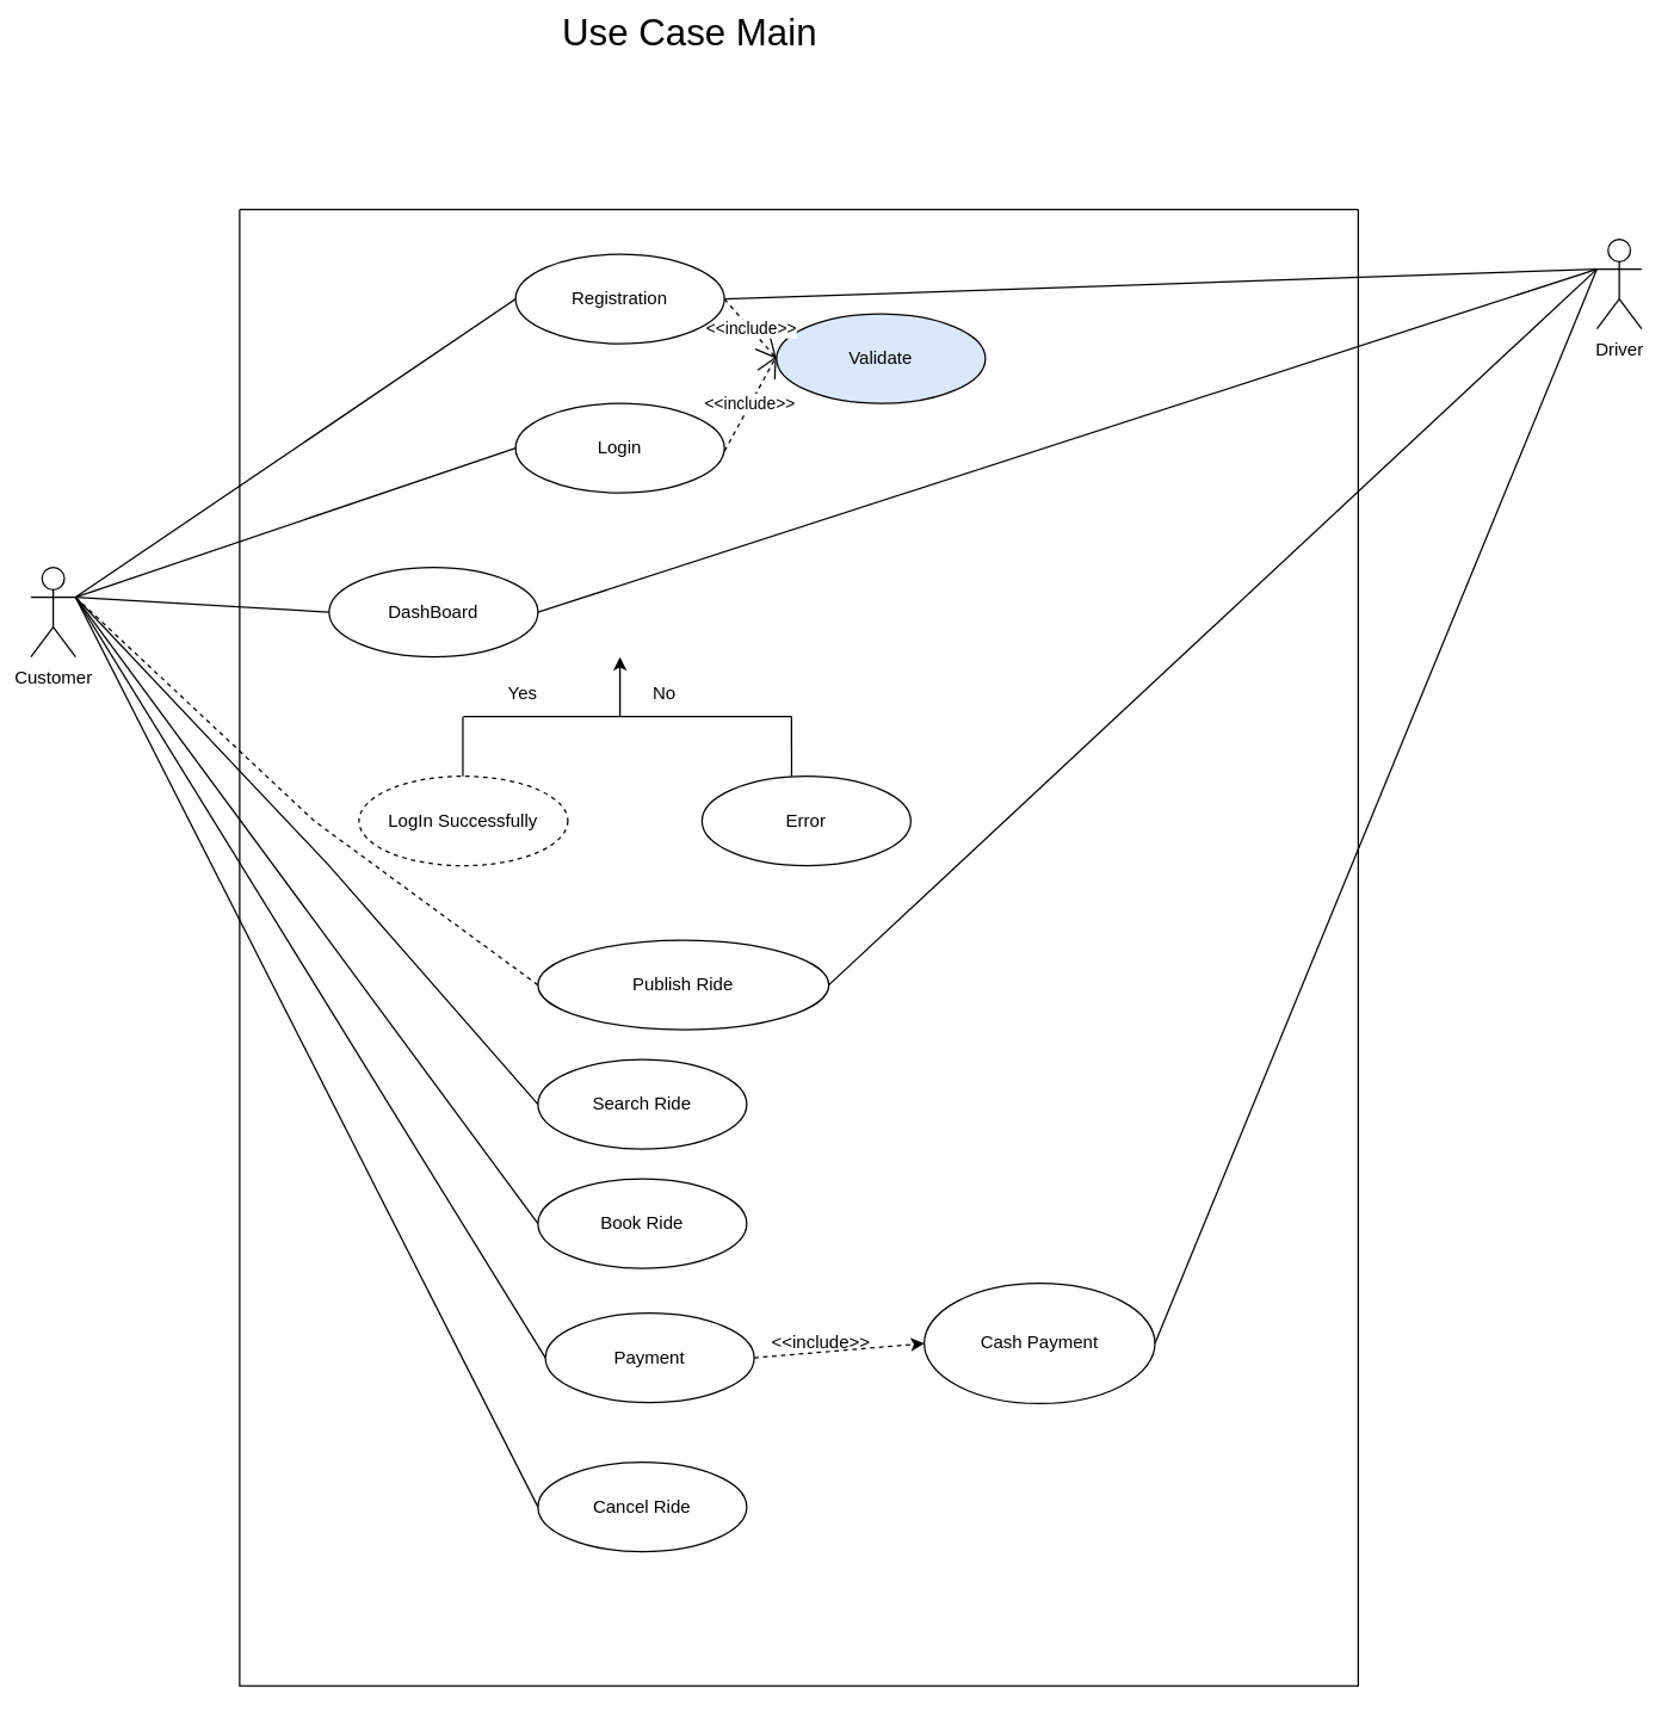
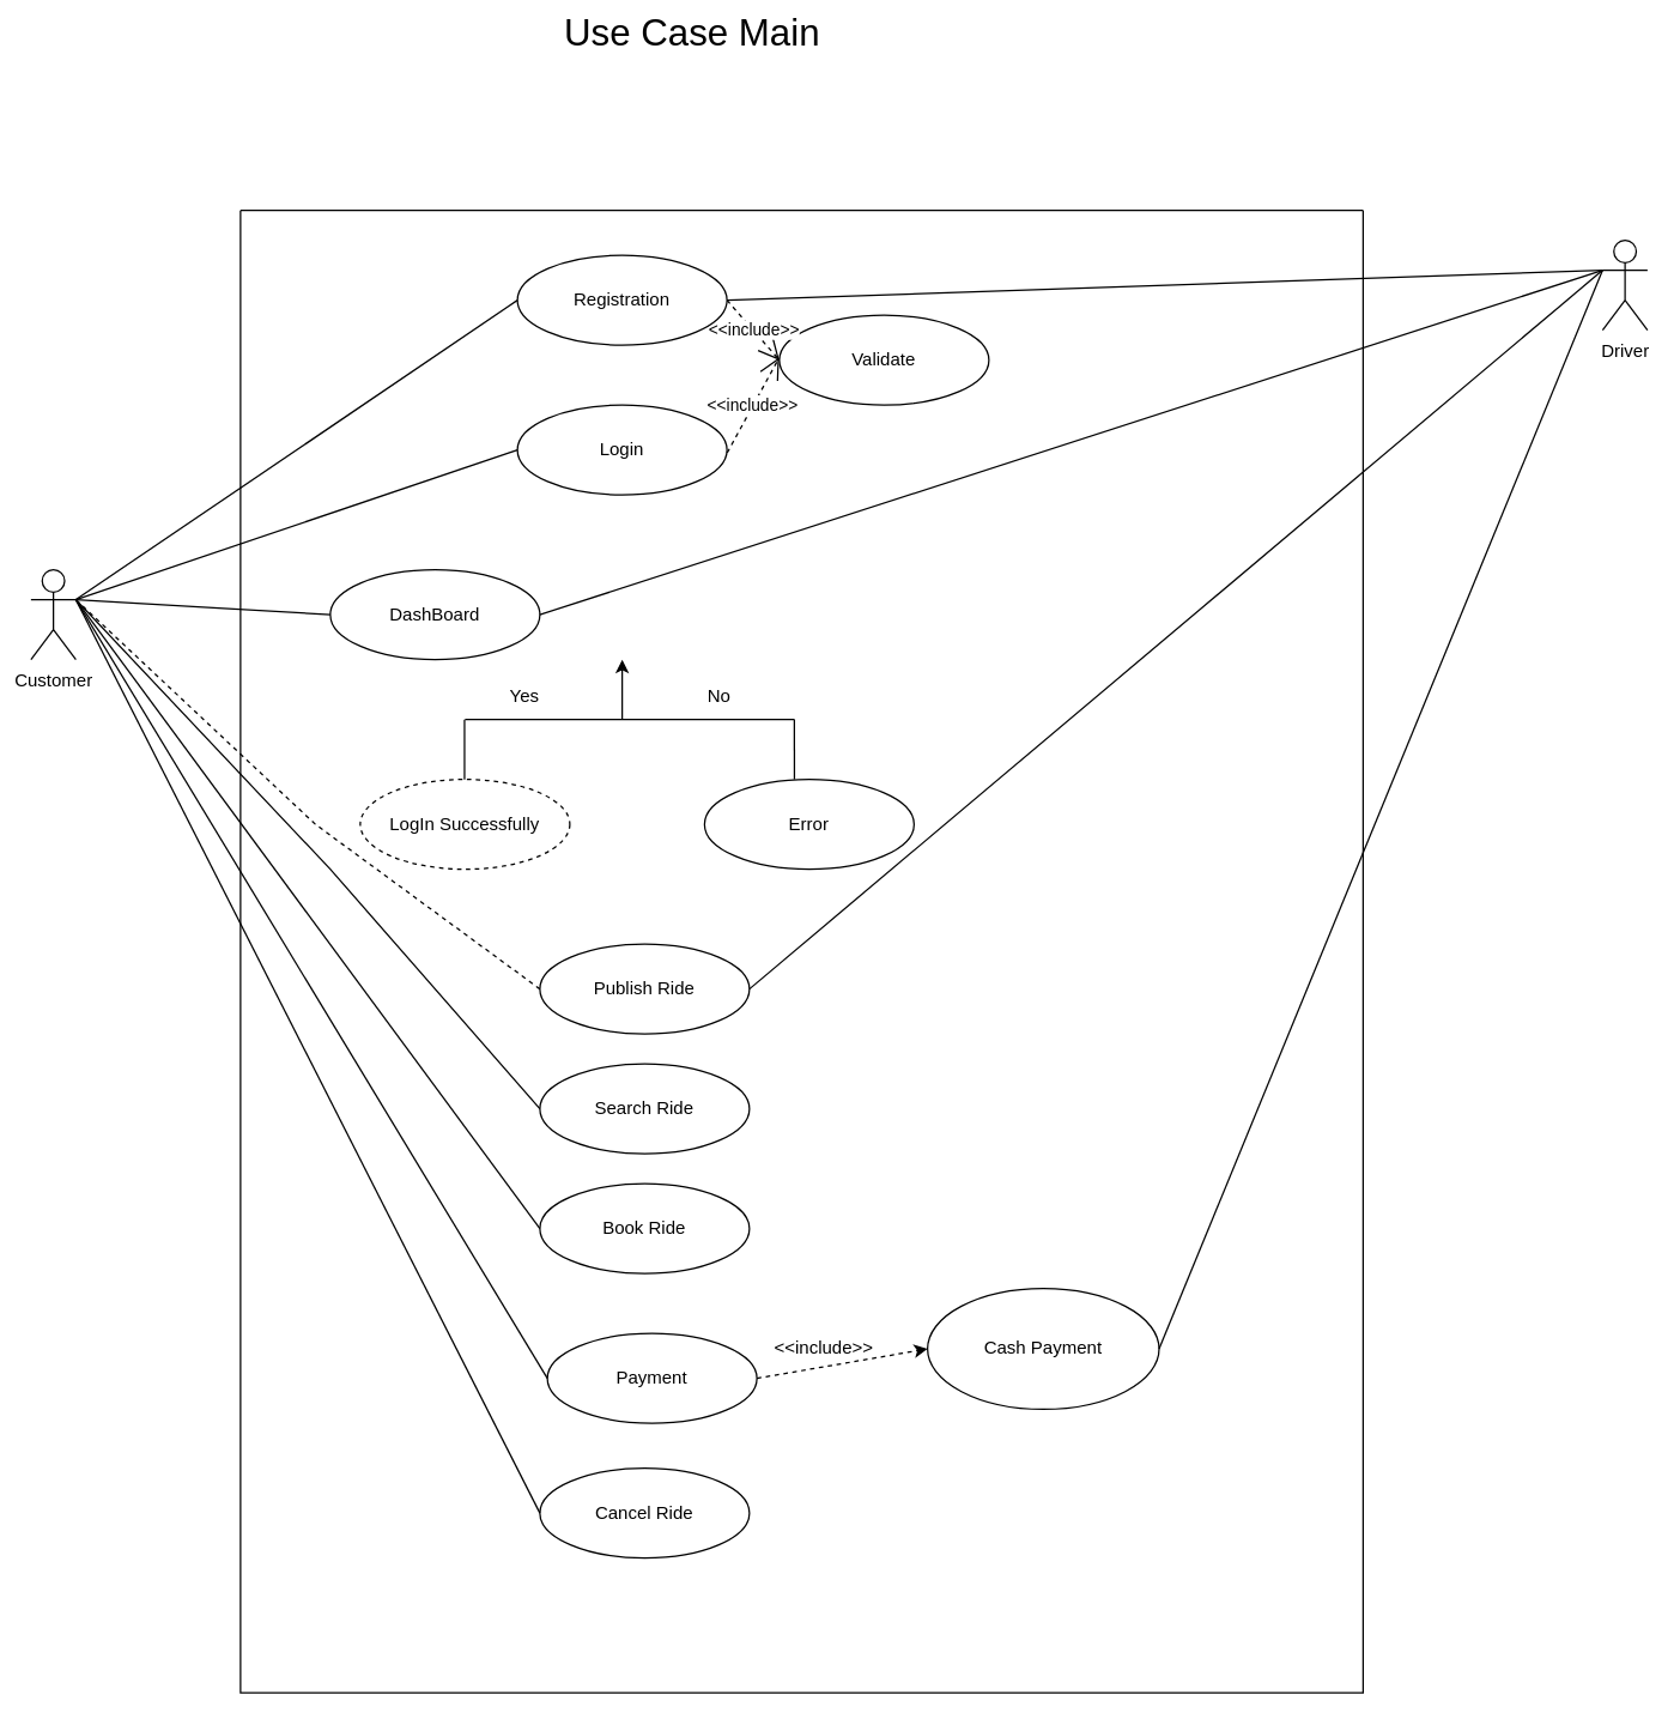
  <mxCell id="0" />
  <mxCell id="1" parent="0" />
  <mxCell id="2" value="" style="swimlane;startSize=0;" vertex="1" parent="1"><mxGeometry x="160" y="140" width="750" height="990" as="geometry" /></mxCell>
  <mxCell id="3" value="Login" style="ellipse;whiteSpace=wrap;html=1;" vertex="1" parent="2"><mxGeometry x="185" y="130" width="140" height="60" as="geometry" /></mxCell>
  <mxCell id="4" style="edgeStyle=orthogonalEdgeStyle;rounded=0;orthogonalLoop=1;jettySize=auto;html=1;exitX=0.5;exitY=1;exitDx=0;exitDy=0;" edge="1" parent="2" source="3" target="3"><mxGeometry relative="1" as="geometry" /></mxCell>
- <mxCell id="5" value="Validate" style="ellipse;whiteSpace=wrap;html=1;fillColor=#dae8fc;" vertex="1" parent="2"><mxGeometry x="360" y="70" width="140" height="60" as="geometry" /></mxCell>
+ <mxCell id="5" value="Validate" style="ellipse;whiteSpace=wrap;html=1;" vertex="1" parent="2"><mxGeometry x="360" y="70" width="140" height="60" as="geometry" /></mxCell>
  <mxCell id="6" value="LogIn Successfully" style="ellipse;whiteSpace=wrap;html=1;dashed=1;" vertex="1" parent="2"><mxGeometry x="80" y="380" width="140" height="60" as="geometry" /></mxCell>
  <mxCell id="7" value="DashBoard" style="ellipse;whiteSpace=wrap;html=1;" vertex="1" parent="2"><mxGeometry x="60" y="240" width="140" height="60" as="geometry" /></mxCell>
  <mxCell id="8" value="Error" style="ellipse;whiteSpace=wrap;html=1;" vertex="1" parent="2"><mxGeometry x="310" y="380" width="140" height="60" as="geometry" /></mxCell>
  <mxCell id="9" value="" style="endArrow=none;html=1;rounded=0;" edge="1" parent="2"><mxGeometry width="50" height="50" relative="1" as="geometry"><mxPoint x="150" y="340" as="sourcePoint" /><mxPoint x="370" y="340" as="targetPoint" /></mxGeometry></mxCell>
  <mxCell id="10" value="" style="endArrow=classic;html=1;rounded=0;" edge="1" parent="2"><mxGeometry width="50" height="50" relative="1" as="geometry"><mxPoint x="255" y="340" as="sourcePoint" /><mxPoint x="255" y="300" as="targetPoint" /></mxGeometry></mxCell>
  <mxCell id="11" value="" style="endArrow=none;html=1;rounded=0;exitX=0.429;exitY=0;exitDx=0;exitDy=0;exitPerimeter=0;" edge="1" parent="2" source="8"><mxGeometry width="50" height="50" relative="1" as="geometry"><mxPoint x="320" y="330" as="sourcePoint" /><mxPoint x="370" y="340" as="targetPoint" /></mxGeometry></mxCell>
  <mxCell id="12" value="Yes" style="text;html=1;align=center;verticalAlign=middle;whiteSpace=wrap;rounded=0;" vertex="1" parent="2"><mxGeometry x="160" y="310" width="60" height="30" as="geometry" /></mxCell>
- <mxCell id="13" value="No" style="text;html=1;align=center;verticalAlign=middle;whiteSpace=wrap;rounded=0;" vertex="1" parent="2"><mxGeometry x="255" y="310" width="60" height="30" as="geometry" /></mxCell>
+ <mxCell id="13" value="No" style="text;html=1;align=center;verticalAlign=middle;whiteSpace=wrap;rounded=0;" vertex="1" parent="2"><mxGeometry x="290" y="310" width="60" height="30" as="geometry" /></mxCell>
  <mxCell id="14" value="&amp;lt;&amp;lt;include&amp;gt;&amp;gt;" style="endArrow=open;endSize=12;dashed=1;html=1;rounded=0;exitX=1.001;exitY=0.532;exitDx=0;exitDy=0;exitPerimeter=0;entryX=-0.001;entryY=0.473;entryDx=0;entryDy=0;entryPerimeter=0;" edge="1" parent="2" source="3" target="5"><mxGeometry width="160" relative="1" as="geometry"><mxPoint x="360" y="100" as="sourcePoint" /><mxPoint x="520" y="100" as="targetPoint" /></mxGeometry></mxCell>
  <mxCell id="15" value="&amp;lt;&amp;lt;include&amp;gt;&amp;gt;" style="endArrow=open;endSize=12;dashed=1;html=1;rounded=0;exitX=1;exitY=0.5;exitDx=0;exitDy=0;entryX=0;entryY=0.5;entryDx=0;entryDy=0;" edge="1" parent="2" source="16" target="5"><mxGeometry width="160" relative="1" as="geometry"><mxPoint x="335" y="102" as="sourcePoint" /><mxPoint x="390" y="138" as="targetPoint" /></mxGeometry></mxCell>
  <mxCell id="16" value="Registration" style="ellipse;whiteSpace=wrap;html=1;" vertex="1" parent="2"><mxGeometry x="185" y="30" width="140" height="60" as="geometry" /></mxCell>
  <mxCell id="17" value="" style="endArrow=none;html=1;rounded=0;exitX=0.429;exitY=0;exitDx=0;exitDy=0;exitPerimeter=0;" edge="1" parent="2"><mxGeometry width="50" height="50" relative="1" as="geometry"><mxPoint x="149.66" y="380" as="sourcePoint" /><mxPoint x="149.66" y="340" as="targetPoint" /></mxGeometry></mxCell>
- <mxCell id="18" value="Publish Ride" style="ellipse;whiteSpace=wrap;html=1;" vertex="1" parent="2"><mxGeometry x="200" y="490" width="195" height="60" as="geometry" /></mxCell>
+ <mxCell id="18" value="Publish Ride" style="ellipse;whiteSpace=wrap;html=1;" vertex="1" parent="2"><mxGeometry x="200" y="490" width="140" height="60" as="geometry" /></mxCell>
  <mxCell id="19" value="Search Ride&lt;span style=&quot;color: rgba(0, 0, 0, 0); font-family: monospace; font-size: 0px; text-align: start; text-wrap: nowrap;&quot;&gt;%3CmxGraphModel%3E%3Croot%3E%3CmxCell%20id%3D%220%22%2F%3E%3CmxCell%20id%3D%221%22%20parent%3D%220%22%2F%3E%3CmxCell%20id%3D%222%22%20value%3D%22Publish%20Ride%22%20style%3D%22ellipse%3BwhiteSpace%3Dwrap%3Bhtml%3D1%3B%22%20vertex%3D%221%22%20parent%3D%221%22%3E%3CmxGeometry%20x%3D%22390%22%20y%3D%22660%22%20width%3D%22140%22%20height%3D%2260%22%20as%3D%22geometry%22%2F%3E%3C%2FmxCell%3E%3C%2Froot%3E%3C%2FmxGraphModel%3E&lt;/span&gt;&lt;span style=&quot;color: rgba(0, 0, 0, 0); font-family: monospace; font-size: 0px; text-align: start; text-wrap: nowrap;&quot;&gt;%3CmxGraphModel%3E%3Croot%3E%3CmxCell%20id%3D%220%22%2F%3E%3CmxCell%20id%3D%221%22%20parent%3D%220%22%2F%3E%3CmxCell%20id%3D%222%22%20value%3D%22Publish%20Ride%22%20style%3D%22ellipse%3BwhiteSpace%3Dwrap%3Bhtml%3D1%3B%22%20vertex%3D%221%22%20parent%3D%221%22%3E%3CmxGeometry%20x%3D%22390%22%20y%3D%22660%22%20width%3D%22140%22%20height%3D%2260%22%20as%3D%22geometry%22%2F%3E%3C%2FmxCell%3E%3C%2Froot%3E%3C%2FmxGraphModel%3E&lt;/span&gt;" style="ellipse;whiteSpace=wrap;html=1;" vertex="1" parent="2"><mxGeometry x="200" y="570" width="140" height="60" as="geometry" /></mxCell>
  <mxCell id="20" value="Book Ride" style="ellipse;whiteSpace=wrap;html=1;" vertex="1" parent="2"><mxGeometry x="200" y="650" width="140" height="60" as="geometry" /></mxCell>
- <mxCell id="21" value="Payment" style="ellipse;whiteSpace=wrap;html=1;" vertex="1" parent="2"><mxGeometry x="205" y="740" width="140" height="60" as="geometry" /></mxCell>
+ <mxCell id="21" value="Payment" style="ellipse;whiteSpace=wrap;html=1;" vertex="1" parent="2"><mxGeometry x="205" y="750" width="140" height="60" as="geometry" /></mxCell>
  <mxCell id="22" value="Cash Payment" style="ellipse;whiteSpace=wrap;html=1;" vertex="1" parent="2"><mxGeometry x="459.004" y="720.005" width="154.685" height="80.69" as="geometry" /></mxCell>
  <mxCell id="23" value="" style="endArrow=classic;html=1;rounded=0;exitX=1;exitY=0.5;exitDx=0;exitDy=0;entryX=0;entryY=0.5;entryDx=0;entryDy=0;dashed=1;" edge="1" parent="2" target="22" source="21"><mxGeometry width="50" height="50" relative="1" as="geometry"><mxPoint x="390" y="774.31" as="sourcePoint" /><mxPoint x="449" y="699.31" as="targetPoint" /></mxGeometry></mxCell>
  <mxCell id="24" value="&amp;lt;&amp;lt;include&amp;gt;&amp;gt;" style="text;html=1;align=center;verticalAlign=middle;whiteSpace=wrap;rounded=0;" vertex="1" parent="2"><mxGeometry x="360" y="745.35" width="60" height="30" as="geometry" /></mxCell>
  <mxCell id="25" value="Cancel Ride" style="ellipse;whiteSpace=wrap;html=1;" vertex="1" parent="2"><mxGeometry x="200" y="840" width="140" height="60" as="geometry" /></mxCell>
  <mxCell id="26" value="Customer" style="shape=umlActor;verticalLabelPosition=bottom;verticalAlign=top;html=1;outlineConnect=0;" vertex="1" parent="1"><mxGeometry x="20" y="380" width="30" height="60" as="geometry" /></mxCell>
  <mxCell id="27" value="Driver" style="shape=umlActor;verticalLabelPosition=bottom;verticalAlign=top;html=1;outlineConnect=0;" vertex="1" parent="1"><mxGeometry x="1070" y="160" width="30" height="60" as="geometry" /></mxCell>
  <mxCell id="28" value="" style="endArrow=none;html=1;rounded=0;entryX=0;entryY=0.333;entryDx=0;entryDy=0;entryPerimeter=0;exitX=1;exitY=0.5;exitDx=0;exitDy=0;" edge="1" parent="1" source="16" target="27"><mxGeometry width="50" height="50" relative="1" as="geometry"><mxPoint x="650" y="570" as="sourcePoint" /><mxPoint x="700" y="520" as="targetPoint" /></mxGeometry></mxCell>
  <mxCell id="29" value="" style="endArrow=none;html=1;rounded=0;exitX=1;exitY=0.5;exitDx=0;exitDy=0;entryX=0;entryY=0.333;entryDx=0;entryDy=0;entryPerimeter=0;" edge="1" parent="1" source="7" target="27"><mxGeometry width="50" height="50" relative="1" as="geometry"><mxPoint x="585" y="400" as="sourcePoint" /><mxPoint x="1170" y="280" as="targetPoint" /></mxGeometry></mxCell>
  <mxCell id="30" value="" style="endArrow=none;html=1;rounded=0;exitX=1;exitY=0.5;exitDx=0;exitDy=0;entryX=0;entryY=0.333;entryDx=0;entryDy=0;entryPerimeter=0;" edge="1" parent="1" source="18" target="27"><mxGeometry width="50" height="50" relative="1" as="geometry"><mxPoint x="495" y="420" as="sourcePoint" /><mxPoint x="1080" y="190" as="targetPoint" /></mxGeometry></mxCell>
  <mxCell id="31" value="" style="endArrow=none;html=1;rounded=0;exitX=1;exitY=0.5;exitDx=0;exitDy=0;entryX=0;entryY=0.333;entryDx=0;entryDy=0;entryPerimeter=0;" edge="1" parent="1" source="22" target="27"><mxGeometry width="50" height="50" relative="1" as="geometry"><mxPoint x="510" y="670" as="sourcePoint" /><mxPoint x="1080" y="190" as="targetPoint" /></mxGeometry></mxCell>
  <mxCell id="32" value="" style="endArrow=none;html=1;rounded=0;exitX=0;exitY=0.5;exitDx=0;exitDy=0;entryX=1;entryY=0.333;entryDx=0;entryDy=0;entryPerimeter=0;" edge="1" parent="1" source="3" target="26"><mxGeometry width="50" height="50" relative="1" as="geometry"><mxPoint x="784" y="910" as="sourcePoint" /><mxPoint x="1080" y="190" as="targetPoint" /></mxGeometry></mxCell>
  <mxCell id="33" value="" style="endArrow=none;html=1;rounded=0;exitX=0;exitY=0.5;exitDx=0;exitDy=0;entryX=1;entryY=0.333;entryDx=0;entryDy=0;entryPerimeter=0;" edge="1" parent="1" source="7" target="26"><mxGeometry width="50" height="50" relative="1" as="geometry"><mxPoint x="355" y="310" as="sourcePoint" /><mxPoint x="100" y="410" as="targetPoint" /></mxGeometry></mxCell>
  <mxCell id="34" value="" style="endArrow=none;html=1;rounded=0;exitX=0;exitY=0.5;exitDx=0;exitDy=0;entryX=1;entryY=0.333;entryDx=0;entryDy=0;entryPerimeter=0;dashed=1;" edge="1" parent="1" source="18" target="26"><mxGeometry width="50" height="50" relative="1" as="geometry"><mxPoint x="355" y="420" as="sourcePoint" /><mxPoint x="100" y="400" as="targetPoint" /><Array as="points"><mxPoint x="210" y="550" /></Array></mxGeometry></mxCell>
  <mxCell id="35" value="" style="endArrow=none;html=1;rounded=0;exitX=0;exitY=0.5;exitDx=0;exitDy=0;entryX=1;entryY=0.333;entryDx=0;entryDy=0;entryPerimeter=0;" edge="1" parent="1" source="19" target="26"><mxGeometry width="50" height="50" relative="1" as="geometry"><mxPoint x="355" y="420" as="sourcePoint" /><mxPoint x="100" y="410" as="targetPoint" /><Array as="points"><mxPoint x="220" y="580" /></Array></mxGeometry></mxCell>
  <mxCell id="36" value="" style="endArrow=none;html=1;rounded=0;exitX=0;exitY=0.5;exitDx=0;exitDy=0;entryX=1;entryY=0.333;entryDx=0;entryDy=0;entryPerimeter=0;" edge="1" parent="1" source="20" target="26"><mxGeometry width="50" height="50" relative="1" as="geometry"><mxPoint x="355" y="420" as="sourcePoint" /><mxPoint x="100" y="410" as="targetPoint" /><Array as="points" /></mxGeometry></mxCell>
  <mxCell id="37" value="" style="endArrow=none;html=1;rounded=0;exitX=0;exitY=0.5;exitDx=0;exitDy=0;entryX=1;entryY=0.333;entryDx=0;entryDy=0;entryPerimeter=0;" edge="1" parent="1" source="21" target="26"><mxGeometry width="50" height="50" relative="1" as="geometry"><mxPoint x="370" y="830" as="sourcePoint" /><mxPoint x="100" y="400" as="targetPoint" /><Array as="points" /></mxGeometry></mxCell>
  <mxCell id="38" value="" style="endArrow=none;html=1;rounded=0;entryX=0;entryY=0.5;entryDx=0;entryDy=0;exitX=1;exitY=0.333;exitDx=0;exitDy=0;exitPerimeter=0;" edge="1" parent="1" target="16" source="26"><mxGeometry width="50" height="50" relative="1" as="geometry"><mxPoint x="90" y="400" as="sourcePoint" /><mxPoint x="355" y="200" as="targetPoint" /></mxGeometry></mxCell>
  <mxCell id="39" value="" style="endArrow=none;html=1;rounded=0;exitX=0;exitY=0.5;exitDx=0;exitDy=0;entryX=1;entryY=0.333;entryDx=0;entryDy=0;entryPerimeter=0;" edge="1" parent="1" source="25" target="26"><mxGeometry width="50" height="50" relative="1" as="geometry"><mxPoint x="375" y="930" as="sourcePoint" /><mxPoint x="60" y="410" as="targetPoint" /><Array as="points" /></mxGeometry></mxCell>
  <mxCell id="40" value="&lt;font style=&quot;font-size: 25px;&quot;&gt;Use Case Main&amp;nbsp;&lt;/font&gt;&lt;div style=&quot;font-size: 25px;&quot;&gt;&lt;br&gt;&lt;/div&gt;" style="text;html=1;align=center;verticalAlign=middle;whiteSpace=wrap;rounded=0;" vertex="1" parent="1"><mxGeometry x="338" y="20" width="255" height="30" as="geometry" /></mxCell>
